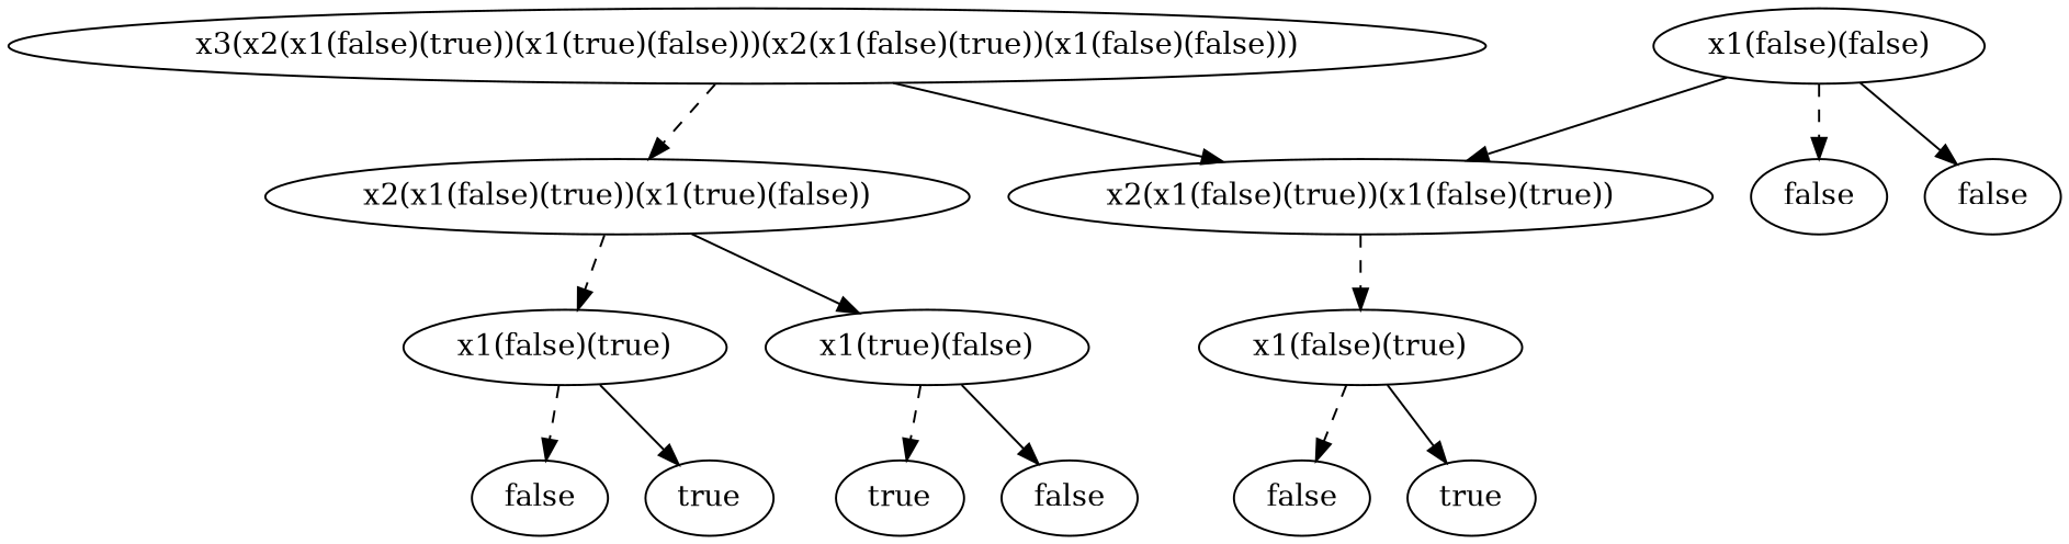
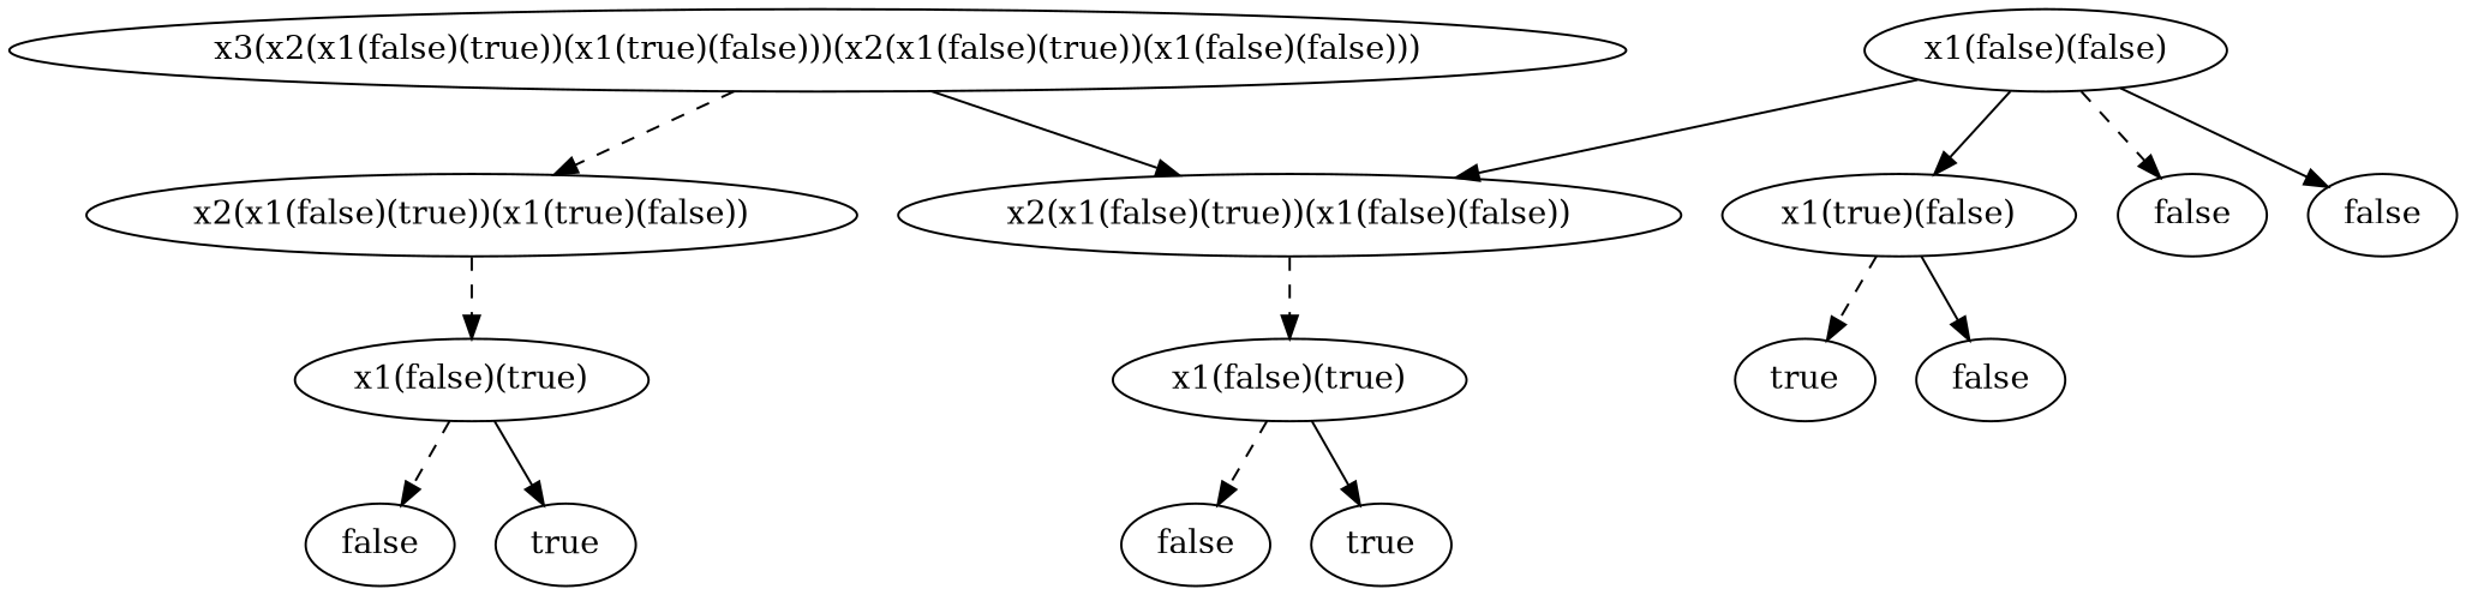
  digraph {
    n1 [label="x3(x2(x1(false)(true))(x1(true)(false)))(x2(x1(false)(true))(x1(false)(false)))"]
    n2 [label="x2(x1(false)(true))(x1(true)(false))"]
-   n3 [label="x2(x1(false)(true))(x1(false)(true))"]
+   n3 [label="x2(x1(false)(true))(x1(false)(false))"]
    n4 [label="x1(false)(true)"]
    n5 [label="x1(true)(false)"]
    n6 [label="x1(false)(true)"]
    n7 [label=false]
    n8 [label=true]
    n9 [label=true]
    n10 [label=false]
    n11 [label=false]
    n12 [label=true]
    n13 [label="x1(false)(false)"]
    n14 [label=false]
    n15 [label=false]
    n1 -> n2 [style=dashed]
    n1 -> n3
    n2 -> n4 [style=dashed]
-   n2 -> n5
+   n13 -> n5
    n3 -> n6 [style=dashed]
    n4 -> n7 [style=dashed]
    n4 -> n8
    n5 -> n9 [style=dashed]
    n5 -> n10
    n6 -> n11 [style=dashed]
    n6 -> n12
    n13 -> n3
    n13 -> n14 [style=dashed]
    n13 -> n15
  }
